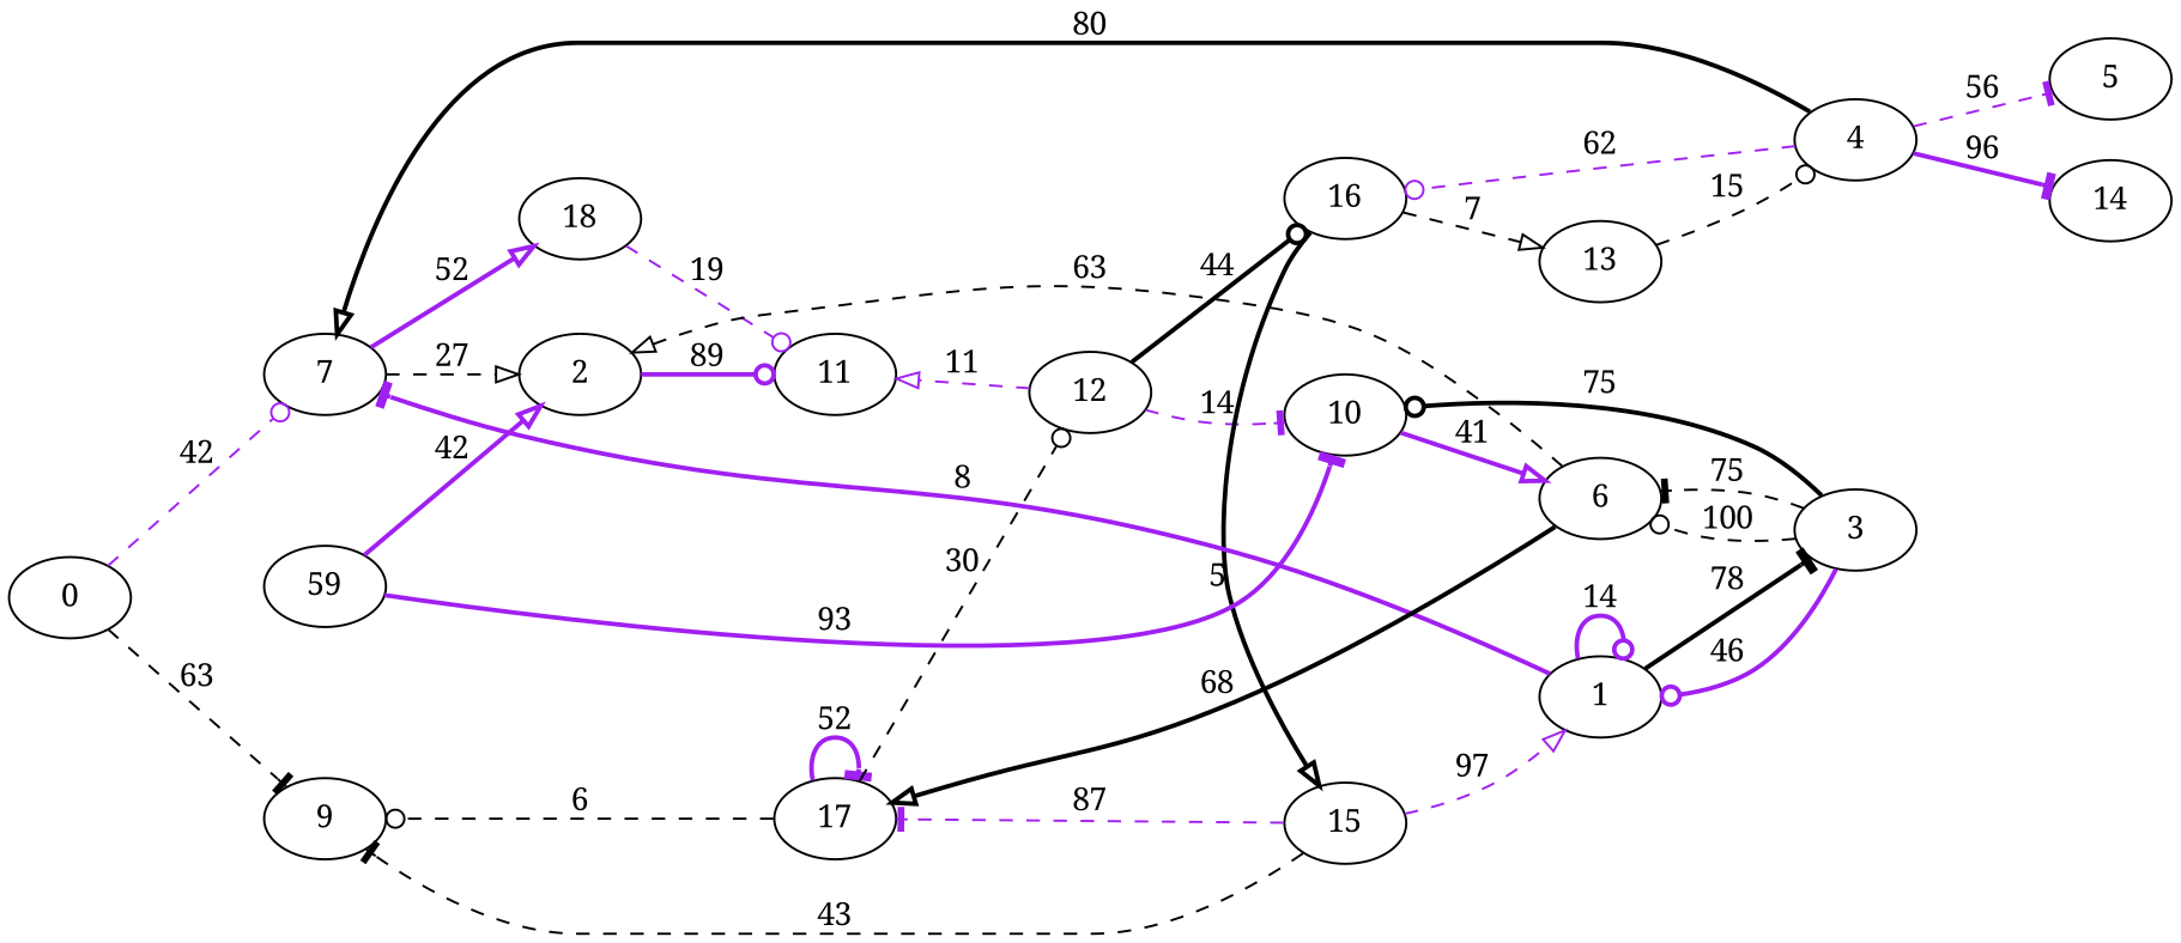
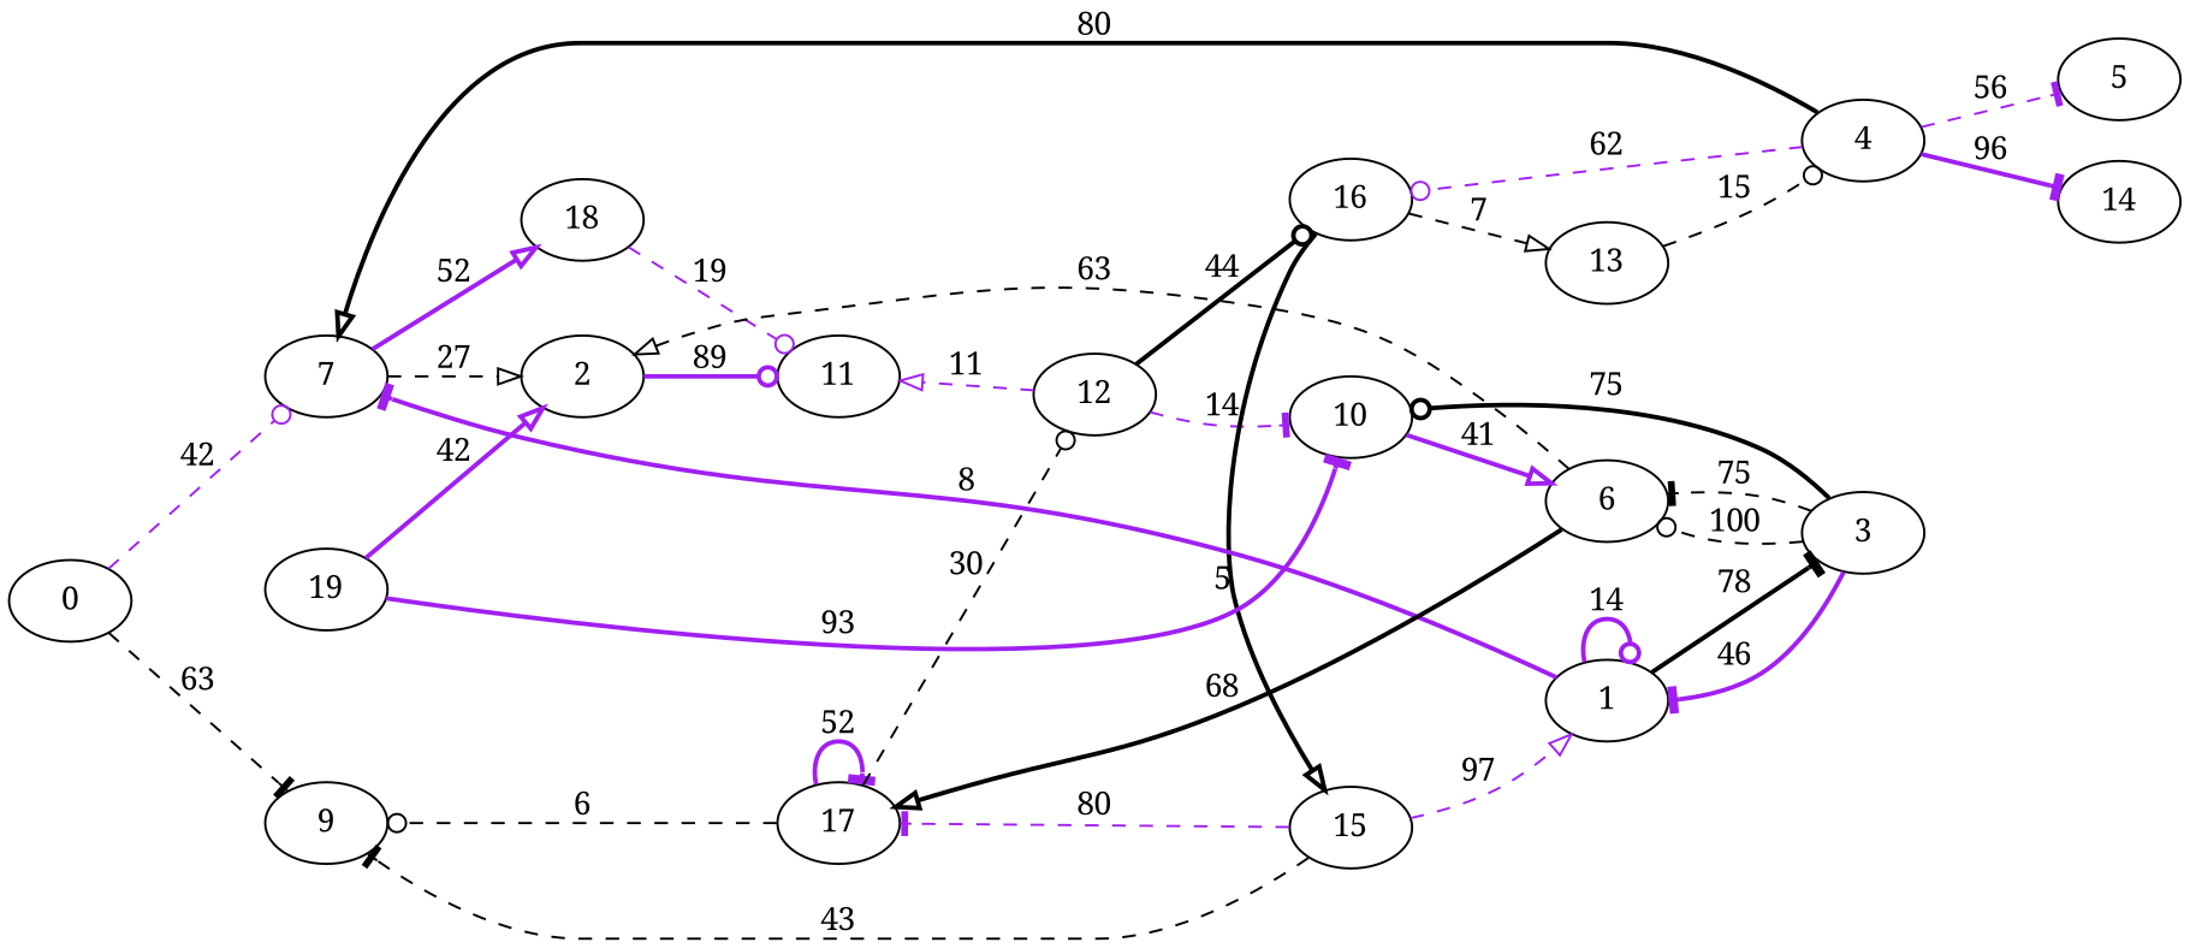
  digraph {
    fontname="Noto Serif"
    rankdir=LR
    ranksep=equally
    node [fontname="Noto Serif"]
    edge [arrowhead=odot color=purple fontname="Noto Serif" style=dashed]
    0
    7
    9
    2
    18
    11
    17
    12
    15
    16
    10
    1
    13
    6
    3
    4
    5
    14
-   19 [label=59]
+   19
    subgraph sub_1 {
      rank=same
      0
    }
    subgraph sub_2 {
      rank=same
      7
      9
    }
    subgraph sub_3 {
      rank=same
      2
      18
    }
    subgraph sub_4 {
      rank=same
      11
      17
    }
    subgraph sub_5 {
      rank=same
      12
    }
    subgraph sub_6 {
      rank=same
      15
      16
      10
    }
    subgraph sub_7 {
      rank=same
      1
      13
      6
    }
    subgraph sub_8 {
      rank=same
      3
      4
    }
    subgraph sub_9 {
      rank=same
      5
      14
    }
    subgraph sub_10 {
      rank=same
      19
    }
    subgraph sub_11 {
      rank=same
    }
    0 -> 7 [label=42]
    0 -> 9 [arrowhead=tee color=black label=63]
    7 -> 2 [arrowhead=onormal color=black label=27]
    7 -> 18 [arrowhead=onormal label=52 style=bold]
    2 -> 11 [label=89 style=bold]
    18 -> 11 [label=19]
    17 -> 9 [color=black label=6]
    17 -> 17 [arrowhead=tee label=52 style=bold]
    17 -> 12 [color=black label=30]
    12 -> 11 [arrowhead=onormal label=11]
    12 -> 16 [color=black label=44 style=bold]
    12 -> 10 [arrowhead=tee label=14]
    15 -> 9 [arrowhead=tee color=black label=43]
-   15 -> 17 [arrowhead=tee label=87]
+   15 -> 17 [arrowhead=tee label=80]
    15 -> 1 [arrowhead=onormal label=97]
    16 -> 15 [arrowhead=onormal color=black label=5 style=bold]
    16 -> 13 [arrowhead=onormal color=black label=7]
    10 -> 6 [arrowhead=onormal label=41 style=bold]
    1 -> 7 [arrowhead=tee label=8 style=bold]
    1 -> 1 [label=14 style=bold]
    1 -> 3 [arrowhead=tee color=black label=78 style=bold]
    13 -> 4 [color=black label=15]
    6 -> 2 [arrowhead=onormal color=black label=63]
    6 -> 17 [arrowhead=onormal color=black label=68 style=bold]
    3 -> 10 [color=black label=75 style=bold]
-   3 -> 1 [label=46 style=bold]
+   3 -> 1 [arrowhead=tee label=46 style=bold]
    3 -> 6 [arrowhead=tee color=black label=75]
    3 -> 6 [color=black label=100]
    4 -> 7 [arrowhead=onormal color=black label=80 style=bold]
    4 -> 16 [label=62]
    4 -> 5 [arrowhead=tee label=56]
    4 -> 14 [arrowhead=tee label=96 style=bold]
    19 -> 2 [arrowhead=onormal label=42 style=bold]
    19 -> 10 [arrowhead=tee label=93 style=bold]
  }
